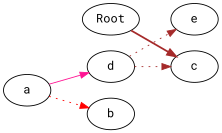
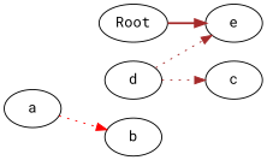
  digraph {
    fontname="Roboto Mono"
    rankdir=LR
    node [fontname="Roboto Mono"]
    edge [color=brown fontname="Roboto Mono" style=dotted]
    n1 [label=Root]
    n2 [label=e]
    n3 [label=a]
    n4 [label=b]
    n5 [label=d]
    n6 [label=c]
-   n1 -> n6 [style=bold]
+   n1 -> n2 [style=bold]
    n3 -> n4 [color=red]
-   n3 -> n5 [color=deeppink style=solid]
    n5 -> n2
    n5 -> n6
  }
